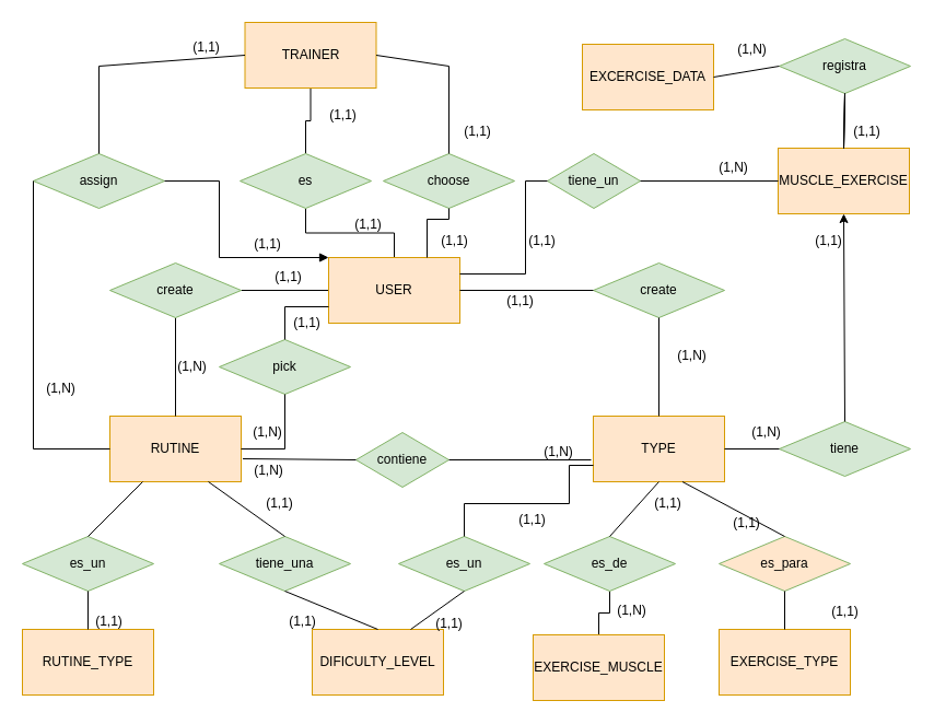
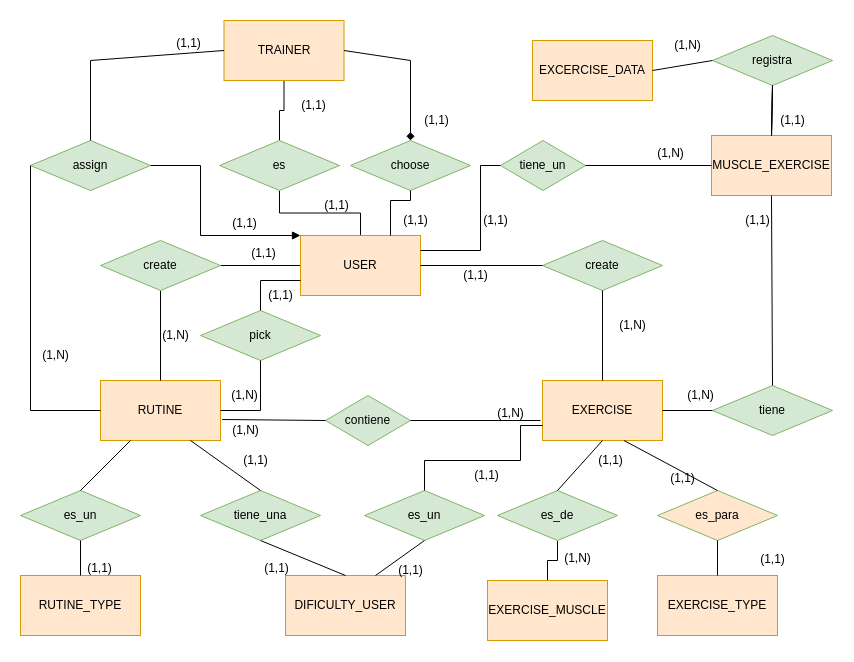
  <mxCell id="0" />
  <mxCell id="1" parent="0" />
  <mxCell id="2" value="" style="edgeStyle=orthogonalEdgeStyle;rounded=0;orthogonalLoop=1;jettySize=auto;html=1;endArrow=none;endFill=0;" parent="1" source="4" target="8" edge="1"><mxGeometry relative="1" as="geometry" /></mxCell>
  <mxCell id="3" value="" style="edgeStyle=orthogonalEdgeStyle;rounded=0;orthogonalLoop=1;jettySize=auto;html=1;endArrow=none;endFill=0;" parent="1" source="4" target="31" edge="1"><mxGeometry relative="1" as="geometry" /></mxCell>
  <mxCell id="4" value="USER" style="rounded=0;whiteSpace=wrap;html=1;fillColor=#ffe6cc;strokeColor=#d79b00;" parent="1" vertex="1"><mxGeometry x="300" y="235" width="120" height="60" as="geometry" /></mxCell>
  <mxCell id="5" value="RUTINE" style="rounded=0;whiteSpace=wrap;html=1;fillColor=#ffe6cc;strokeColor=#d79b00;" parent="1" vertex="1"><mxGeometry x="100" y="380" width="120" height="60" as="geometry" /></mxCell>
- <mxCell id="6" value="DIFICULTY_LEVEL" style="rounded=0;whiteSpace=wrap;html=1;fillColor=#ffe6cc;strokeColor=#d79b00;" parent="1" vertex="1"><mxGeometry x="285" y="575" width="120" height="60" as="geometry" /></mxCell>
+ <mxCell id="6" value="DIFICULTY_USER" style="rounded=0;whiteSpace=wrap;html=1;fillColor=#ffe6cc;strokeColor=#d79b00;" parent="1" vertex="1"><mxGeometry x="285" y="575" width="120" height="60" as="geometry" /></mxCell>
  <mxCell id="7" value="" style="edgeStyle=orthogonalEdgeStyle;rounded=0;orthogonalLoop=1;jettySize=auto;html=1;endArrow=none;endFill=0;" parent="1" source="8" target="5" edge="1"><mxGeometry relative="1" as="geometry" /></mxCell>
  <mxCell id="8" value="create" style="rhombus;whiteSpace=wrap;html=1;fillColor=#d5e8d4;strokeColor=#82b366;" parent="1" vertex="1"><mxGeometry x="100" y="240" width="120" height="50" as="geometry" /></mxCell>
- <mxCell id="9" value="TYPE" style="rounded=0;whiteSpace=wrap;html=1;fillColor=#ffe6cc;strokeColor=#d79b00;" parent="1" vertex="1"><mxGeometry x="542" y="380" width="120" height="60" as="geometry" /></mxCell>
+ <mxCell id="9" value="EXERCISE" style="rounded=0;whiteSpace=wrap;html=1;fillColor=#ffe6cc;strokeColor=#d79b00;" parent="1" vertex="1"><mxGeometry x="542" y="380" width="120" height="60" as="geometry" /></mxCell>
  <mxCell id="10" value="create" style="rhombus;whiteSpace=wrap;html=1;fillColor=#d5e8d4;strokeColor=#82b366;" parent="1" vertex="1"><mxGeometry x="542" y="240" width="120" height="50" as="geometry" /></mxCell>
  <mxCell id="11" value="" style="endArrow=none;html=1;rounded=0;exitX=0;exitY=0.5;exitDx=0;exitDy=0;entryX=1;entryY=0.5;entryDx=0;entryDy=0;" parent="1" source="10" target="4" edge="1"><mxGeometry width="50" height="50" relative="1" as="geometry"><mxPoint x="400" y="350" as="sourcePoint" /><mxPoint x="420" y="270" as="targetPoint" /></mxGeometry></mxCell>
  <mxCell id="12" value="RUTINE_TYPE" style="rounded=0;whiteSpace=wrap;html=1;fillColor=#ffe6cc;strokeColor=#d79b00;" parent="1" vertex="1"><mxGeometry x="20" y="575" width="120" height="60" as="geometry" /></mxCell>
  <mxCell id="13" value="" style="endArrow=none;html=1;rounded=0;entryX=0.5;entryY=1;entryDx=0;entryDy=0;exitX=0.5;exitY=0;exitDx=0;exitDy=0;" parent="1" source="9" target="10" edge="1"><mxGeometry width="50" height="50" relative="1" as="geometry"><mxPoint x="470" y="355" as="sourcePoint" /><mxPoint x="520" y="305" as="targetPoint" /></mxGeometry></mxCell>
  <mxCell id="14" value="" style="edgeStyle=orthogonalEdgeStyle;rounded=0;orthogonalLoop=1;jettySize=auto;html=1;endArrow=none;endFill=0;" parent="1" source="15" target="22" edge="1"><mxGeometry relative="1" as="geometry" /></mxCell>
  <mxCell id="15" value="EXERCISE_MUSCLE" style="rounded=0;whiteSpace=wrap;html=1;fillColor=#ffe6cc;strokeColor=#d79b00;" parent="1" vertex="1"><mxGeometry x="487" y="580" width="120" height="60" as="geometry" /></mxCell>
  <mxCell id="16" value="EXERCISE_TYPE" style="rounded=0;whiteSpace=wrap;html=1;fillColor=#ffe6cc;strokeColor=#d79b00;" parent="1" vertex="1"><mxGeometry x="657" y="575" width="120" height="60" as="geometry" /></mxCell>
  <mxCell id="17" value="MUSCLE_EXERCISE" style="rounded=0;whiteSpace=wrap;html=1;fillColor=#ffe6cc;strokeColor=#d79b00;" parent="1" vertex="1"><mxGeometry x="711" y="135" width="120" height="60" as="geometry" /></mxCell>
  <mxCell id="18" value="tiene_una" style="rhombus;whiteSpace=wrap;html=1;fillColor=#d5e8d4;strokeColor=#82b366;" parent="1" vertex="1"><mxGeometry x="200" y="490" width="120" height="50" as="geometry" /></mxCell>
  <mxCell id="19" value="" style="edgeStyle=orthogonalEdgeStyle;rounded=0;orthogonalLoop=1;jettySize=auto;html=1;endArrow=none;endFill=0;" parent="1" source="20" target="31" edge="1"><mxGeometry relative="1" as="geometry" /></mxCell>
  <mxCell id="20" value="TRAINER" style="rounded=0;whiteSpace=wrap;html=1;fillColor=#ffe6cc;strokeColor=#d79b00;" parent="1" vertex="1"><mxGeometry x="223.5" y="20" width="120" height="60" as="geometry" /></mxCell>
  <mxCell id="21" value="es_un" style="rhombus;whiteSpace=wrap;html=1;fillColor=#d5e8d4;strokeColor=#82b366;" parent="1" vertex="1"><mxGeometry x="20" y="490" width="120" height="50" as="geometry" /></mxCell>
  <mxCell id="22" value="es_de" style="rhombus;whiteSpace=wrap;html=1;fillColor=#d5e8d4;strokeColor=#82b366;" parent="1" vertex="1"><mxGeometry x="497" y="490" width="120" height="50" as="geometry" /></mxCell>
  <mxCell id="23" value="" style="endArrow=none;html=1;rounded=0;entryX=0.75;entryY=1;entryDx=0;entryDy=0;exitX=0.5;exitY=0;exitDx=0;exitDy=0;" parent="1" source="18" target="5" edge="1"><mxGeometry width="50" height="50" relative="1" as="geometry"><mxPoint x="400" y="490" as="sourcePoint" /><mxPoint x="190" y="450" as="targetPoint" /></mxGeometry></mxCell>
  <mxCell id="24" value="es_para" style="rhombus;whiteSpace=wrap;html=1;fillColor=#ffe6cc;strokeColor=#82b366;" parent="1" vertex="1"><mxGeometry x="657" y="490" width="120" height="50" as="geometry" /></mxCell>
  <mxCell id="25" value="" style="endArrow=none;html=1;rounded=0;entryX=0.5;entryY=1;entryDx=0;entryDy=0;exitX=0.5;exitY=0;exitDx=0;exitDy=0;" parent="1" source="6" target="18" edge="1"><mxGeometry width="50" height="50" relative="1" as="geometry"><mxPoint x="260" y="575" as="sourcePoint" /><mxPoint x="660" y="435" as="targetPoint" /></mxGeometry></mxCell>
  <mxCell id="26" value="" style="endArrow=none;html=1;rounded=0;entryX=0.5;entryY=1;entryDx=0;entryDy=0;exitX=0.5;exitY=0;exitDx=0;exitDy=0;" parent="1" source="12" target="21" edge="1"><mxGeometry width="50" height="50" relative="1" as="geometry"><mxPoint x="130" y="582.5" as="sourcePoint" /><mxPoint x="290" y="442.5" as="targetPoint" /></mxGeometry></mxCell>
  <mxCell id="27" value="" style="endArrow=none;html=1;rounded=0;entryX=0.25;entryY=1;entryDx=0;entryDy=0;exitX=0.5;exitY=0;exitDx=0;exitDy=0;" parent="1" source="21" target="5" edge="1"><mxGeometry width="50" height="50" relative="1" as="geometry"><mxPoint x="400" y="480" as="sourcePoint" /><mxPoint x="450" y="430" as="targetPoint" /></mxGeometry></mxCell>
  <mxCell id="28" value="" style="endArrow=none;html=1;rounded=0;entryX=0.5;entryY=1;entryDx=0;entryDy=0;exitX=0.5;exitY=0;exitDx=0;exitDy=0;" parent="1" source="22" target="9" edge="1"><mxGeometry width="50" height="50" relative="1" as="geometry"><mxPoint x="470" y="485" as="sourcePoint" /><mxPoint x="520" y="435" as="targetPoint" /></mxGeometry></mxCell>
  <mxCell id="29" value="" style="endArrow=none;html=1;rounded=0;entryX=0.679;entryY=1;entryDx=0;entryDy=0;entryPerimeter=0;exitX=0.5;exitY=0;exitDx=0;exitDy=0;" parent="1" source="24" target="9" edge="1"><mxGeometry width="50" height="50" relative="1" as="geometry"><mxPoint x="470" y="485" as="sourcePoint" /><mxPoint x="520" y="435" as="targetPoint" /></mxGeometry></mxCell>
  <mxCell id="30" value="" style="edgeStyle=orthogonalEdgeStyle;rounded=0;orthogonalLoop=1;jettySize=auto;html=1;endArrow=none;endFill=0;" parent="1" source="16" target="24" edge="1"><mxGeometry relative="1" as="geometry" /></mxCell>
  <mxCell id="31" value="es" style="rhombus;whiteSpace=wrap;html=1;fillColor=#d5e8d4;strokeColor=#82b366;" parent="1" vertex="1"><mxGeometry x="219" y="140" width="120" height="50" as="geometry" /></mxCell>
  <mxCell id="32" value="pick" style="rhombus;whiteSpace=wrap;html=1;fillColor=#d5e8d4;strokeColor=#82b366;" parent="1" vertex="1"><mxGeometry x="200" y="310" width="120" height="50" as="geometry" /></mxCell>
  <mxCell id="33" value="assign" style="rhombus;whiteSpace=wrap;html=1;fillColor=#d5e8d4;strokeColor=#82b366;" parent="1" vertex="1"><mxGeometry x="30" y="140" width="120" height="50" as="geometry" /></mxCell>
  <mxCell id="34" value="" style="endArrow=none;html=1;rounded=0;entryX=0;entryY=0.5;entryDx=0;entryDy=0;exitX=0;exitY=0.5;exitDx=0;exitDy=0;" parent="1" source="33" target="5" edge="1"><mxGeometry width="50" height="50" relative="1" as="geometry"><mxPoint x="-50" y="440" as="sourcePoint" /><mxPoint x="0" y="390" as="targetPoint" /><Array as="points"><mxPoint x="30" y="410" /></Array></mxGeometry></mxCell>
  <mxCell id="35" value="" style="endArrow=none;html=1;rounded=0;entryX=0;entryY=0.5;entryDx=0;entryDy=0;exitX=0.5;exitY=0;exitDx=0;exitDy=0;" parent="1" source="33" target="20" edge="1"><mxGeometry width="50" height="50" relative="1" as="geometry"><mxPoint x="-20" y="90" as="sourcePoint" /><mxPoint x="30" y="40" as="targetPoint" /><Array as="points"><mxPoint x="90" y="60" /></Array></mxGeometry></mxCell>
  <mxCell id="36" value="" style="endArrow=block;html=1;rounded=0;exitX=1;exitY=0.5;exitDx=0;exitDy=0;entryX=0;entryY=0;entryDx=0;entryDy=0;" parent="1" source="33" target="4" edge="1"><mxGeometry width="50" height="50" relative="1" as="geometry"><mxPoint x="130" y="150" as="sourcePoint" /><mxPoint x="180" y="100" as="targetPoint" /><Array as="points"><mxPoint x="200" y="165" /><mxPoint x="200" y="235" /></Array></mxGeometry></mxCell>
  <mxCell id="37" value="tiene_un" style="rhombus;whiteSpace=wrap;html=1;fillColor=#d5e8d4;strokeColor=#82b366;" parent="1" vertex="1"><mxGeometry x="500" y="140" width="85" height="50" as="geometry" /></mxCell>
  <mxCell id="38" value="tiene" style="rhombus;whiteSpace=wrap;html=1;fillColor=#d5e8d4;strokeColor=#82b366;" parent="1" vertex="1"><mxGeometry x="712" y="385" width="120" height="50" as="geometry" /></mxCell>
- <mxCell id="39" value="" style="endArrow=classic;html=1;rounded=0;entryX=0.5;entryY=1;entryDx=0;entryDy=0;exitX=0.5;exitY=0;exitDx=0;exitDy=0;" parent="1" source="38" target="17" edge="1"><mxGeometry width="50" height="50" relative="1" as="geometry"><mxPoint x="167" y="395" as="sourcePoint" /><mxPoint x="217" y="345" as="targetPoint" /></mxGeometry></mxCell>
+ <mxCell id="39" value="" style="endArrow=none;html=1;rounded=0;entryX=0.5;entryY=1;entryDx=0;entryDy=0;exitX=0.5;exitY=0;exitDx=0;exitDy=0;" parent="1" source="38" target="17" edge="1"><mxGeometry width="50" height="50" relative="1" as="geometry"><mxPoint x="167" y="395" as="sourcePoint" /><mxPoint x="217" y="345" as="targetPoint" /></mxGeometry></mxCell>
  <mxCell id="40" value="" style="endArrow=none;html=1;rounded=0;entryX=0;entryY=0.5;entryDx=0;entryDy=0;exitX=1;exitY=0.25;exitDx=0;exitDy=0;" parent="1" source="4" target="37" edge="1"><mxGeometry width="50" height="50" relative="1" as="geometry"><mxPoint x="190" y="400" as="sourcePoint" /><mxPoint x="240" y="350" as="targetPoint" /><Array as="points"><mxPoint x="480" y="250" /><mxPoint x="480" y="165" /></Array></mxGeometry></mxCell>
  <mxCell id="41" value="" style="endArrow=none;html=1;rounded=0;entryX=0;entryY=0.5;entryDx=0;entryDy=0;exitX=1;exitY=0.5;exitDx=0;exitDy=0;" parent="1" source="37" target="17" edge="1"><mxGeometry width="50" height="50" relative="1" as="geometry"><mxPoint x="190" y="400" as="sourcePoint" /><mxPoint x="240" y="350" as="targetPoint" /></mxGeometry></mxCell>
  <mxCell id="42" value="" style="endArrow=none;html=1;rounded=0;entryX=0;entryY=0.5;entryDx=0;entryDy=0;exitX=1;exitY=0.5;exitDx=0;exitDy=0;" parent="1" source="9" target="38" edge="1"><mxGeometry width="50" height="50" relative="1" as="geometry"><mxPoint x="237" y="400" as="sourcePoint" /><mxPoint x="287" y="350" as="targetPoint" /></mxGeometry></mxCell>
  <mxCell id="43" value="(1,1)" style="text;html=1;align=center;verticalAlign=middle;resizable=0;points=[];autosize=1;strokeColor=none;fillColor=none;" parent="1" vertex="1"><mxGeometry x="255" y="280" width="50" height="30" as="geometry" /></mxCell>
  <mxCell id="44" value="(1,N)" style="text;html=1;align=center;verticalAlign=middle;resizable=0;points=[];autosize=1;strokeColor=none;fillColor=none;" parent="1" vertex="1"><mxGeometry x="219" y="380" width="50" height="30" as="geometry" /></mxCell>
  <mxCell id="45" value="(1,1)" style="text;html=1;align=center;verticalAlign=middle;resizable=0;points=[];autosize=1;strokeColor=none;fillColor=none;" parent="1" vertex="1"><mxGeometry x="237.5" y="238" width="50" height="30" as="geometry" /></mxCell>
  <mxCell id="46" value="(1,1)" style="text;html=1;align=center;verticalAlign=middle;resizable=0;points=[];autosize=1;strokeColor=none;fillColor=none;" parent="1" vertex="1"><mxGeometry x="450" y="260" width="50" height="30" as="geometry" /></mxCell>
  <mxCell id="47" value="(1,N)" style="text;html=1;align=center;verticalAlign=middle;resizable=0;points=[];autosize=1;strokeColor=none;fillColor=none;" parent="1" vertex="1"><mxGeometry x="150" y="320" width="50" height="30" as="geometry" /></mxCell>
  <mxCell id="48" value="(1,N)" style="text;html=1;align=center;verticalAlign=middle;resizable=0;points=[];autosize=1;strokeColor=none;fillColor=none;" parent="1" vertex="1"><mxGeometry x="607" y="310" width="50" height="30" as="geometry" /></mxCell>
  <mxCell id="49" value="(1,1)" style="text;html=1;align=center;verticalAlign=middle;resizable=0;points=[];autosize=1;strokeColor=none;fillColor=none;" parent="1" vertex="1"><mxGeometry x="657" y="462.5" width="50" height="30" as="geometry" /></mxCell>
  <mxCell id="50" value="(1,1)" style="text;html=1;align=center;verticalAlign=middle;resizable=0;points=[];autosize=1;strokeColor=none;fillColor=none;" parent="1" vertex="1"><mxGeometry x="747" y="544" width="50" height="30" as="geometry" /></mxCell>
  <mxCell id="51" value="&lt;div&gt;(1,1)&lt;/div&gt;" style="text;html=1;align=center;verticalAlign=middle;resizable=0;points=[];autosize=1;strokeColor=none;fillColor=none;" parent="1" vertex="1"><mxGeometry x="311" y="190" width="50" height="30" as="geometry" /></mxCell>
  <mxCell id="52" value="(1,1)" style="text;html=1;align=center;verticalAlign=middle;resizable=0;points=[];autosize=1;strokeColor=none;fillColor=none;" parent="1" vertex="1"><mxGeometry x="287.5" y="90" width="50" height="30" as="geometry" /></mxCell>
  <mxCell id="53" value="(1,1)" style="text;html=1;align=center;verticalAlign=middle;resizable=0;points=[];autosize=1;strokeColor=none;fillColor=none;" parent="1" vertex="1"><mxGeometry x="251" y="553" width="50" height="30" as="geometry" /></mxCell>
  <mxCell id="54" value="(1,1)" style="text;html=1;align=center;verticalAlign=middle;resizable=0;points=[];autosize=1;strokeColor=none;fillColor=none;" parent="1" vertex="1"><mxGeometry x="230" y="445" width="50" height="30" as="geometry" /></mxCell>
  <mxCell id="55" value="choose" style="rhombus;whiteSpace=wrap;html=1;fillColor=#d5e8d4;strokeColor=#82b366;" parent="1" vertex="1"><mxGeometry x="350" y="140" width="120" height="50" as="geometry" /></mxCell>
  <mxCell id="56" value="(1,1)&lt;div&gt;&lt;br&gt;&lt;/div&gt;" style="text;html=1;align=center;verticalAlign=middle;resizable=0;points=[];autosize=1;strokeColor=none;fillColor=none;" parent="1" vertex="1"><mxGeometry x="74" y="555" width="50" height="40" as="geometry" /></mxCell>
  <mxCell id="57" value="" style="endArrow=none;html=1;rounded=0;entryX=0.5;entryY=1;entryDx=0;entryDy=0;exitX=0.75;exitY=0;exitDx=0;exitDy=0;" parent="1" source="4" target="55" edge="1"><mxGeometry width="50" height="50" relative="1" as="geometry"><mxPoint x="430" y="260" as="sourcePoint" /><mxPoint x="510" y="175" as="targetPoint" /><Array as="points"><mxPoint x="390" y="200" /><mxPoint x="410" y="200" /></Array></mxGeometry></mxCell>
  <mxCell id="58" value="&lt;div&gt;&lt;br&gt;&lt;/div&gt;" style="text;html=1;align=center;verticalAlign=middle;resizable=0;points=[];autosize=1;strokeColor=none;fillColor=none;" parent="1" vertex="1"><mxGeometry x="305" y="535" width="20" height="30" as="geometry" /></mxCell>
- <mxCell id="59" value="" style="endArrow=none;html=1;rounded=0;entryX=0.5;entryY=0;entryDx=0;entryDy=0;exitX=1;exitY=0.5;exitDx=0;exitDy=0;" parent="1" source="20" target="55" edge="1"><mxGeometry width="50" height="50" relative="1" as="geometry"><mxPoint x="337.5" y="245" as="sourcePoint" /><mxPoint x="487.5" y="95" as="targetPoint" /><Array as="points"><mxPoint x="410" y="60" /></Array></mxGeometry></mxCell>
+ <mxCell id="59" value="" style="endArrow=diamond;html=1;rounded=0;entryX=0.5;entryY=0;entryDx=0;entryDy=0;exitX=1;exitY=0.5;exitDx=0;exitDy=0;" parent="1" source="20" target="55" edge="1"><mxGeometry width="50" height="50" relative="1" as="geometry"><mxPoint x="337.5" y="245" as="sourcePoint" /><mxPoint x="487.5" y="95" as="targetPoint" /><Array as="points"><mxPoint x="410" y="60" /></Array></mxGeometry></mxCell>
  <mxCell id="60" value="(1,1)" style="text;html=1;align=center;verticalAlign=middle;resizable=0;points=[];autosize=1;strokeColor=none;fillColor=none;" parent="1" vertex="1"><mxGeometry x="411" y="105" width="50" height="30" as="geometry" /></mxCell>
  <mxCell id="61" value="(1,N)" style="text;html=1;align=center;verticalAlign=middle;resizable=0;points=[];autosize=1;strokeColor=none;fillColor=none;" parent="1" vertex="1"><mxGeometry x="552" y="543" width="50" height="30" as="geometry" /></mxCell>
  <mxCell id="62" value="(1,1)" style="text;html=1;align=center;verticalAlign=middle;resizable=0;points=[];autosize=1;strokeColor=none;fillColor=none;" parent="1" vertex="1"><mxGeometry x="585" y="445" width="50" height="30" as="geometry" /></mxCell>
  <mxCell id="63" value="(1,1)" style="text;html=1;align=center;verticalAlign=middle;resizable=0;points=[];autosize=1;strokeColor=none;fillColor=none;" parent="1" vertex="1"><mxGeometry x="390" y="205" width="50" height="30" as="geometry" /></mxCell>
  <mxCell id="64" value="(1,1)" style="text;html=1;align=center;verticalAlign=middle;resizable=0;points=[];autosize=1;strokeColor=none;fillColor=none;" parent="1" vertex="1"><mxGeometry x="162.5" y="28" width="50" height="30" as="geometry" /></mxCell>
  <mxCell id="65" value="(1,N)" style="text;html=1;align=center;verticalAlign=middle;resizable=0;points=[];autosize=1;strokeColor=none;fillColor=none;" parent="1" vertex="1"><mxGeometry x="30" y="340" width="50" height="30" as="geometry" /></mxCell>
  <mxCell id="66" value="(1,1)" style="text;html=1;align=center;verticalAlign=middle;resizable=0;points=[];autosize=1;strokeColor=none;fillColor=none;" parent="1" vertex="1"><mxGeometry x="218.5" y="208" width="50" height="30" as="geometry" /></mxCell>
  <mxCell id="67" value="(1,1)" style="text;html=1;align=center;verticalAlign=middle;resizable=0;points=[];autosize=1;strokeColor=none;fillColor=none;" parent="1" vertex="1"><mxGeometry x="470" y="205" width="50" height="30" as="geometry" /></mxCell>
  <mxCell id="68" value="(1,N)" style="text;html=1;align=center;verticalAlign=middle;resizable=0;points=[];autosize=1;strokeColor=none;fillColor=none;" parent="1" vertex="1"><mxGeometry x="645" y="138" width="50" height="30" as="geometry" /></mxCell>
  <mxCell id="69" value="(1,1)" style="text;html=1;align=center;verticalAlign=middle;resizable=0;points=[];autosize=1;strokeColor=none;fillColor=none;" parent="1" vertex="1"><mxGeometry x="732" y="205" width="50" height="30" as="geometry" /></mxCell>
  <mxCell id="70" value="(1,N&lt;span style=&quot;background-color: initial;&quot;&gt;)&lt;/span&gt;" style="text;html=1;align=center;verticalAlign=middle;resizable=0;points=[];autosize=1;strokeColor=none;fillColor=none;" parent="1" vertex="1"><mxGeometry x="675" y="380" width="50" height="30" as="geometry" /></mxCell>
  <mxCell id="71" value="registra" style="rhombus;whiteSpace=wrap;html=1;fillColor=#d5e8d4;strokeColor=#82b366;" parent="1" vertex="1"><mxGeometry x="712" y="35" width="120" height="50" as="geometry" /></mxCell>
  <mxCell id="72" value="EXCERCISE_DATA" style="rounded=0;whiteSpace=wrap;html=1;fillColor=#ffe6cc;strokeColor=#d79b00;" parent="1" vertex="1"><mxGeometry x="532" y="40" width="120" height="60" as="geometry" /></mxCell>
  <mxCell id="73" value="es_un" style="rhombus;whiteSpace=wrap;html=1;fillColor=#d5e8d4;strokeColor=#82b366;" parent="1" vertex="1"><mxGeometry x="364" y="490" width="120" height="50" as="geometry" /></mxCell>
  <mxCell id="74" value="" style="endArrow=none;html=1;rounded=0;entryX=0.5;entryY=1;entryDx=0;entryDy=0;exitX=0.5;exitY=0;exitDx=0;exitDy=0;" parent="1" source="17" target="71" edge="1"><mxGeometry width="50" height="50" relative="1" as="geometry"><mxPoint x="827" y="390" as="sourcePoint" /><mxPoint x="827" y="200" as="targetPoint" /></mxGeometry></mxCell>
  <mxCell id="75" value="(1,1)" style="text;html=1;align=center;verticalAlign=middle;resizable=0;points=[];autosize=1;strokeColor=none;fillColor=none;" parent="1" vertex="1"><mxGeometry x="767" y="105" width="50" height="30" as="geometry" /></mxCell>
  <mxCell id="76" value="(1,N)" style="text;html=1;align=center;verticalAlign=middle;resizable=0;points=[];autosize=1;strokeColor=none;fillColor=none;" parent="1" vertex="1"><mxGeometry x="662" y="30" width="50" height="30" as="geometry" /></mxCell>
  <mxCell id="77" value="" style="endArrow=none;html=1;rounded=0;entryX=0.5;entryY=1;entryDx=0;entryDy=0;exitX=0.5;exitY=0;exitDx=0;exitDy=0;" parent="1" source="17" target="71" edge="1"><mxGeometry width="50" height="50" relative="1" as="geometry"><mxPoint x="957" y="70" as="sourcePoint" /><mxPoint x="887" y="70" as="targetPoint" /></mxGeometry></mxCell>
  <mxCell id="78" value="" style="endArrow=none;html=1;rounded=0;entryX=0.5;entryY=1;entryDx=0;entryDy=0;exitX=0.5;exitY=0;exitDx=0;exitDy=0;" parent="1" source="17" target="71" edge="1"><mxGeometry width="50" height="50" relative="1" as="geometry"><mxPoint x="407" y="395" as="sourcePoint" /><mxPoint x="457" y="345" as="targetPoint" /></mxGeometry></mxCell>
  <mxCell id="79" value="(1,1)" style="text;html=1;align=center;verticalAlign=middle;resizable=0;points=[];autosize=1;strokeColor=none;fillColor=none;" parent="1" vertex="1"><mxGeometry x="385" y="555" width="50" height="30" as="geometry" /></mxCell>
  <mxCell id="80" value="" style="endArrow=none;html=1;rounded=0;entryX=0.5;entryY=1;entryDx=0;entryDy=0;exitX=0.75;exitY=0;exitDx=0;exitDy=0;" parent="1" source="6" target="73" edge="1"><mxGeometry width="50" height="50" relative="1" as="geometry"><mxPoint x="330" y="595" as="sourcePoint" /><mxPoint x="270" y="545" as="targetPoint" /></mxGeometry></mxCell>
  <mxCell id="81" value="" style="endArrow=none;html=1;rounded=0;entryX=0;entryY=0.75;entryDx=0;entryDy=0;exitX=0.5;exitY=0;exitDx=0;exitDy=0;" parent="1" source="73" target="9" edge="1"><mxGeometry width="50" height="50" relative="1" as="geometry"><mxPoint x="443" y="455" as="sourcePoint" /><mxPoint x="517" y="410" as="targetPoint" /><Array as="points"><mxPoint x="424" y="460" /><mxPoint x="520" y="460" /><mxPoint x="520" y="425" /></Array></mxGeometry></mxCell>
  <mxCell id="82" value="(1,1)" style="text;html=1;align=center;verticalAlign=middle;resizable=0;points=[];autosize=1;strokeColor=none;fillColor=none;" parent="1" vertex="1"><mxGeometry x="461" y="460" width="50" height="30" as="geometry" /></mxCell>
  <mxCell id="83" value="" style="endArrow=none;html=1;rounded=0;entryX=0;entryY=0.5;entryDx=0;entryDy=0;exitX=1;exitY=0.5;exitDx=0;exitDy=0;" parent="1" source="72" target="71" edge="1"><mxGeometry width="50" height="50" relative="1" as="geometry"><mxPoint x="585" y="175" as="sourcePoint" /><mxPoint x="722" y="170" as="targetPoint" /></mxGeometry></mxCell>
  <mxCell id="84" value="contiene" style="rhombus;whiteSpace=wrap;html=1;fillColor=#d5e8d4;strokeColor=#82b366;" parent="1" vertex="1"><mxGeometry x="325" y="395" width="85" height="50" as="geometry" /></mxCell>
  <mxCell id="85" value="" style="endArrow=none;html=1;rounded=0;entryX=0;entryY=0.75;entryDx=0;entryDy=0;exitX=0.5;exitY=0;exitDx=0;exitDy=0;" parent="1" source="32" target="4" edge="1"><mxGeometry width="50" height="50" relative="1" as="geometry"><mxPoint x="250" y="300" as="sourcePoint" /><mxPoint x="260" y="300" as="targetPoint" /><Array as="points"><mxPoint x="260" y="280" /></Array></mxGeometry></mxCell>
  <mxCell id="86" value="" style="endArrow=none;html=1;rounded=0;entryX=0.5;entryY=1;entryDx=0;entryDy=0;exitX=1;exitY=0.5;exitDx=0;exitDy=0;" parent="1" source="5" target="32" edge="1"><mxGeometry width="50" height="50" relative="1" as="geometry"><mxPoint x="350" y="370" as="sourcePoint" /><mxPoint x="400" y="320" as="targetPoint" /><Array as="points"><mxPoint x="260" y="410" /></Array></mxGeometry></mxCell>
  <mxCell id="87" value="" style="endArrow=none;html=1;rounded=0;exitX=1;exitY=0.5;exitDx=0;exitDy=0;" parent="1" source="84" edge="1"><mxGeometry width="50" height="50" relative="1" as="geometry"><mxPoint x="460" y="400" as="sourcePoint" /><mxPoint x="540" y="420" as="targetPoint" /></mxGeometry></mxCell>
  <mxCell id="88" value="" style="endArrow=none;html=1;rounded=0;exitX=1.013;exitY=0.65;exitDx=0;exitDy=0;entryX=0;entryY=0.5;entryDx=0;entryDy=0;exitPerimeter=0;" parent="1" source="5" target="84" edge="1"><mxGeometry width="50" height="50" relative="1" as="geometry"><mxPoint x="219" y="425" as="sourcePoint" /><mxPoint x="314" y="420" as="targetPoint" /></mxGeometry></mxCell>
  <mxCell id="89" value="(1,N)" style="text;html=1;align=center;verticalAlign=middle;resizable=0;points=[];autosize=1;strokeColor=none;fillColor=none;" parent="1" vertex="1"><mxGeometry x="485" y="398" width="50" height="30" as="geometry" /></mxCell>
  <mxCell id="90" value="(1,N)" style="text;html=1;align=center;verticalAlign=middle;resizable=0;points=[];autosize=1;strokeColor=none;fillColor=none;" parent="1" vertex="1"><mxGeometry x="220" y="415" width="50" height="30" as="geometry" /></mxCell>
